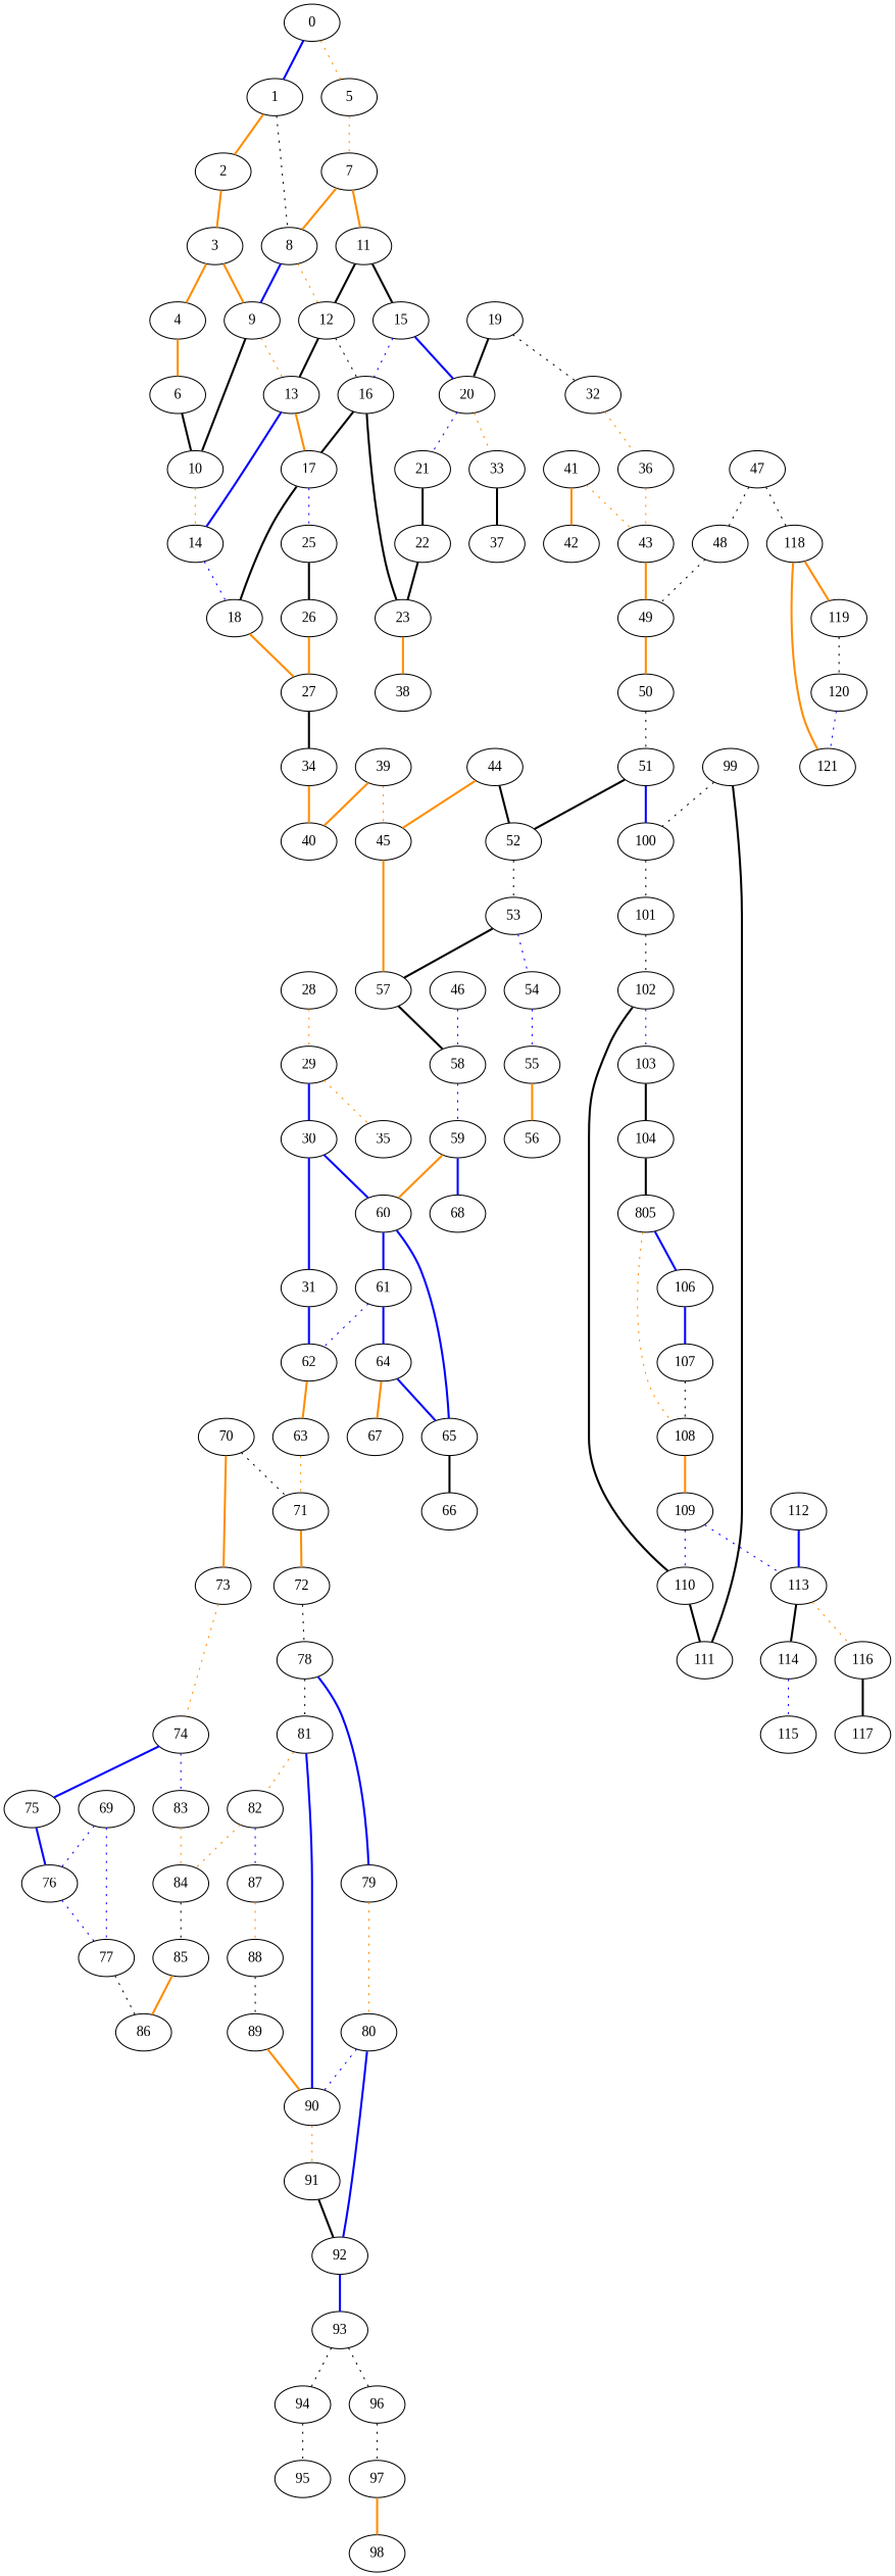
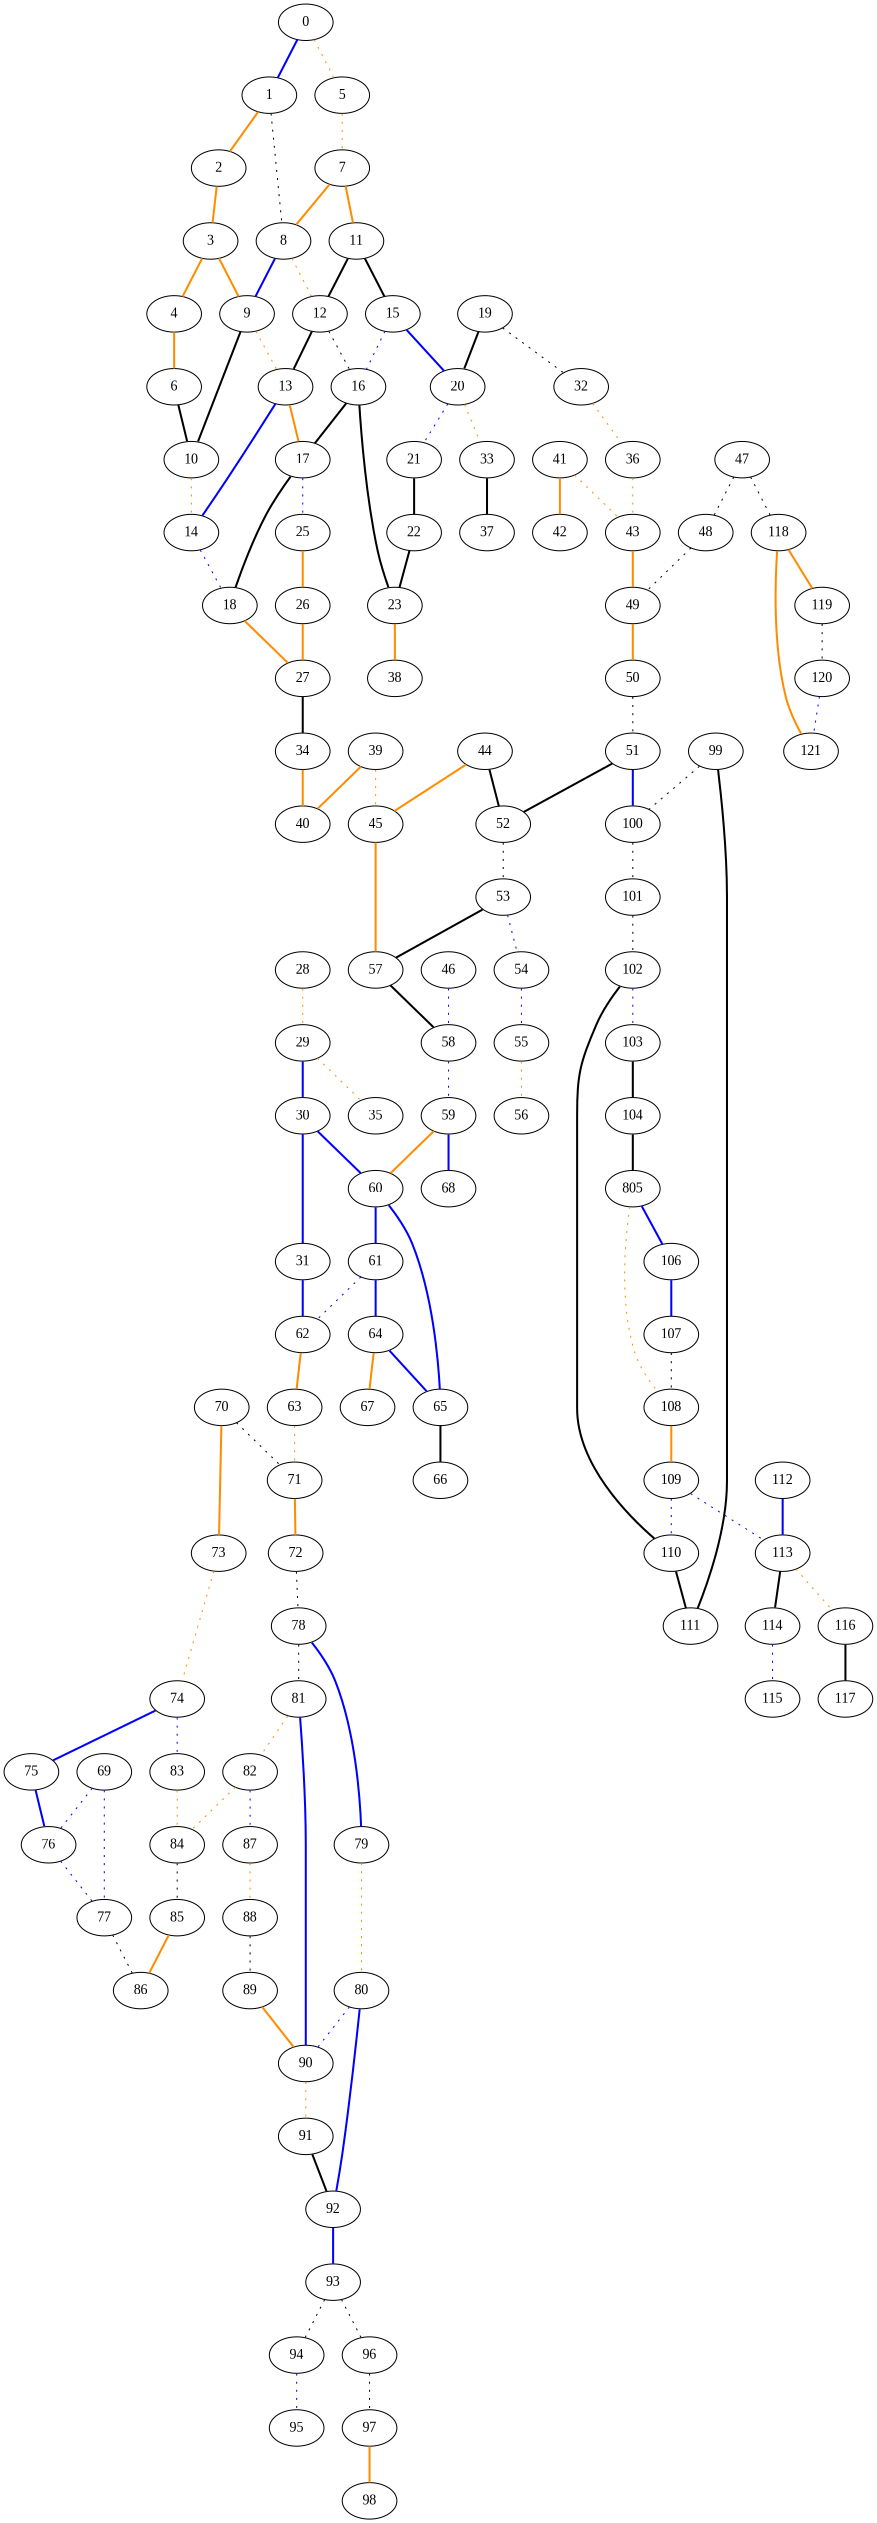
  graph {
    fontname="Liberation Serif"
    node [fontname="Liberation Serif"]
    edge [color=darkorange fontname="Liberation Serif" style=bold]
    0
    1
    5
    2
    8
    7
    3
    9
    12
    4
    6
    10
    13
    11
    14
    15
    16
    17
    18
    20
    23
    25
    27
    21
    33
    38
    26
    34
    19
    32
    36
    22
    37
    40
    28
    29
    30
    35
    31
    60
    62
    61
    65
    63
    43
    49
    39
    45
    57
    46
    58
    41
    42
    50
    44
    52
    53
    59
    47
    48
    118
    119
    121
    51
    100
    101
    54
    55
    56
    68
    64
    66
    67
    71
    72
    69
    76
    77
    86
    70
    73
    74
    78
    79
    81
    75
    83
    84
    80
    90
    82
    92
    91
    93
    87
    85
    88
    89
    94
    96
    95
    97
    98
    99
    111
    102
    103
    110
    104
    n110 [label=805]
    106
    108
    107
    109
    113
    112
    114
    116
    115
    117
    120
    0 -- 1 [color=blue]
    0 -- 5 [style=dotted]
    1 -- 2
    1 -- 8 [color=black style=dotted]
    5 -- 7 [style=dotted]
    2 -- 3
    8 -- 9 [color=blue]
    8 -- 12 [style=dotted]
    7 -- 8
    7 -- 11
    3 -- 9
    3 -- 4
    9 -- 10 [color=black]
    9 -- 13 [style=dotted]
    12 -- 13 [color=black]
    12 -- 16 [color=black style=dotted]
    4 -- 6
    6 -- 10 [color=black]
    10 -- 14 [style=dotted]
    13 -- 14 [color=blue]
    13 -- 17
    11 -- 12 [color=black]
    11 -- 15 [color=black]
    14 -- 18 [color=blue style=dotted]
    15 -- 16 [color=blue style=dotted]
    15 -- 20 [color=blue]
    16 -- 17 [color=black]
    16 -- 23 [color=black]
    17 -- 18 [color=black]
    17 -- 25 [color=blue style=dotted]
    18 -- 27
    20 -- 21 [color=blue style=dotted]
    20 -- 33 [style=dotted]
    23 -- 38
-   25 -- 26 [color=black]
+   25 -- 26
    27 -- 34 [color=black]
    21 -- 22 [color=black]
    33 -- 37 [color=black]
    26 -- 27
    34 -- 40
    19 -- 20 [color=black]
    19 -- 32 [color=black style=dotted]
    32 -- 36 [style=dotted]
    36 -- 43 [style=dotted]
    22 -- 23 [color=black]
    28 -- 29 [style=dotted]
    29 -- 30 [color=blue]
    29 -- 35 [style=dotted]
    30 -- 31 [color=blue]
    30 -- 60 [color=blue]
    31 -- 62 [color=blue]
    60 -- 61 [color=blue]
    60 -- 65 [color=blue]
    62 -- 63
    61 -- 62 [color=blue style=dotted]
    61 -- 64 [color=blue]
    65 -- 66 [color=black]
    63 -- 71 [style=dotted]
    43 -- 49
    49 -- 50
    39 -- 40
    39 -- 45 [style=dotted]
    45 -- 57
    57 -- 58 [color=black]
    46 -- 58 [color=blue style=dotted]
    58 -- 59 [color=blue style=dotted]
    41 -- 43 [style=dotted]
    41 -- 42
    50 -- 51 [color=black style=dotted]
    44 -- 45
    44 -- 52 [color=black]
    52 -- 53 [color=black style=dotted]
    53 -- 57 [color=black]
    53 -- 54 [color=blue style=dotted]
    59 -- 60
    59 -- 68 [color=blue]
    47 -- 48 [color=black style=dotted]
    47 -- 118 [color=black style=dotted]
    48 -- 49 [color=black style=dotted]
    118 -- 119
    118 -- 121
    119 -- 120 [color=black style=dotted]
    51 -- 52 [color=black]
    51 -- 100 [color=blue]
    100 -- 101 [color=black style=dotted]
    101 -- 102 [color=black style=dotted]
    54 -- 55 [color=blue style=dotted]
-   55 -- 56
+   55 -- 56 [style=dotted]
    64 -- 65 [color=blue]
    64 -- 67
    71 -- 72
    72 -- 78 [color=black style=dotted]
    69 -- 76 [color=blue style=dotted]
    69 -- 77 [color=blue style=dotted]
    76 -- 77 [color=blue style=dotted]
    77 -- 86 [color=black style=dotted]
    70 -- 71 [color=black style=dotted]
    70 -- 73
    73 -- 74 [style=dotted]
    74 -- 75 [color=blue]
    74 -- 83 [color=blue style=dotted]
    78 -- 79 [color=blue]
    78 -- 81 [color=black style=dotted]
    79 -- 80 [style=dotted]
    81 -- 90 [color=blue]
    81 -- 82 [style=dotted]
    75 -- 76 [color=blue]
    83 -- 84 [style=dotted]
    84 -- 85 [color=black style=dotted]
    80 -- 90 [color=blue style=dotted]
    80 -- 92 [color=blue]
    90 -- 91 [style=dotted]
    82 -- 84 [style=dotted]
    82 -- 87 [color=blue style=dotted]
    92 -- 93 [color=blue]
    91 -- 92 [color=black]
    93 -- 94 [color=black style=dotted]
    93 -- 96 [color=black style=dotted]
    87 -- 88 [style=dotted]
    85 -- 86
    88 -- 89 [color=black style=dotted]
    89 -- 90
-   94 -- 95 [color=black style=dotted]
+   94 -- 95 [color=blue style=dotted]
    96 -- 97 [color=black style=dotted]
    97 -- 98
    99 -- 100 [color=black style=dotted]
    99 -- 111 [color=black]
    102 -- 103 [color=blue style=dotted]
    102 -- 110 [color=black]
    103 -- 104 [color=black]
    110 -- 111 [color=black]
    104 -- n110 [color=black]
    n110 -- 106 [color=blue]
    n110 -- 108 [style=dotted]
    106 -- 107 [color=blue]
    108 -- 109
    107 -- 108 [color=black style=dotted]
    109 -- 110 [color=blue style=dotted]
    109 -- 113 [color=blue style=dotted]
    113 -- 114 [color=black]
    113 -- 116 [style=dotted]
    112 -- 113 [color=blue]
    114 -- 115 [color=blue style=dotted]
    116 -- 117 [color=black]
    120 -- 121 [color=blue style=dotted]
  }
